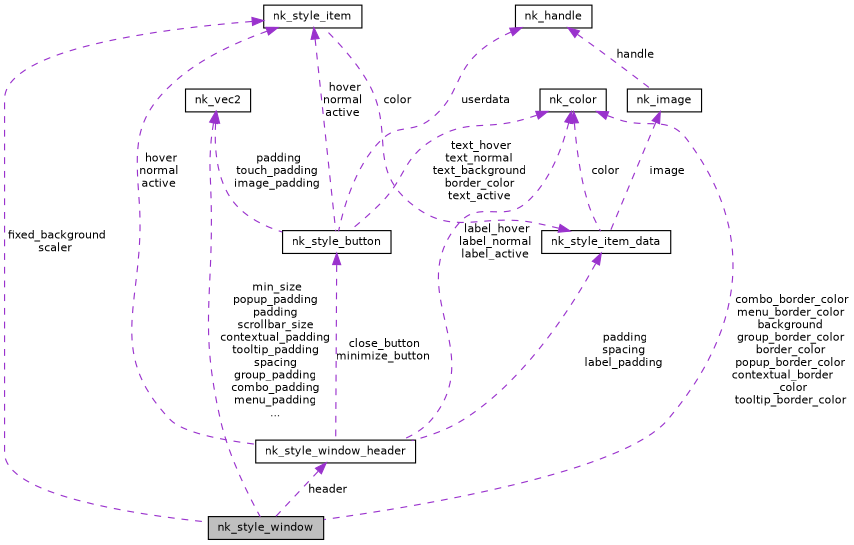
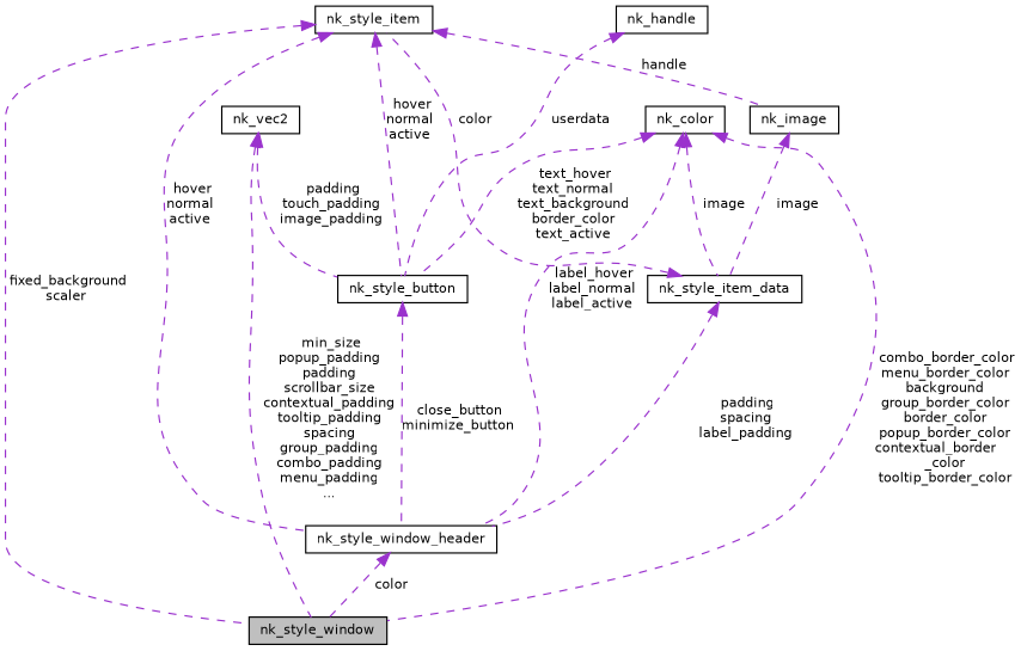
  digraph {
    node [color=black fillcolor=white fontname=Helvetica fontsize=10 shape=record style=filled]
    edge [color=darkorchid3 dir=back fontname=Helvetica fontsize=10 labelfontname=Helvetica labelfontsize=10 style=dashed]
    n1 [fillcolor=grey75 fontcolor=black height=0.2 label=nk_style_window width=0.4]
    n2 [height=0.2 label=nk_style_item width=0.4]
    n3 [height=0.2 label=nk_style_window_header width=0.4]
    n4 [height=0.2 label=nk_style_button width=0.4]
    n5 [height=0.2 label=nk_style_item_data width=0.4]
    n6 [height=0.2 label=nk_color width=0.4]
    n7 [height=0.2 label=nk_image width=0.4]
    n8 [height=0.2 label=nk_handle width=0.4]
    n9 [height=0.2 label=nk_vec2 width=0.4]
    n2 -> n1 [label=" fixed_background\nscaler"]
    n2 -> n3 [label=" hover\nnormal\nactive"]
    n2 -> n4 [label=" hover\nnormal\nactive"]
-   n3 -> n1 [label=" header"]
+   n3 -> n1 [label=" color"]
    n4 -> n3 [label=" close_button\nminimize_button"]
    n5 -> n2 [label=" color"]
    n5 -> n3 [label=" padding\nspacing\nlabel_padding"]
    n6 -> n1 [label=" combo_border_color\nmenu_border_color\nbackground\ngroup_border_color\nborder_color\npopup_border_color\ncontextual_border\l_color\ntooltip_border_color"]
    n6 -> n3 [label=" label_hover\nlabel_normal\nlabel_active"]
    n6 -> n4 [label=" text_hover\ntext_normal\ntext_background\nborder_color\ntext_active"]
-   n6 -> n5 [label=" color"]
+   n6 -> n5 [label=" image"]
    n7 -> n5 [label=" image"]
    n8 -> n4 [label=" userdata"]
-   n8 -> n7 [label=" handle"]
+   n2 -> n7 [label=" handle"]
    n9 -> n1 [label=" min_size\npopup_padding\npadding\nscrollbar_size\ncontextual_padding\ntooltip_padding\nspacing\ngroup_padding\ncombo_padding\nmenu_padding\n..."]
    n9 -> n4 [label=" padding\ntouch_padding\nimage_padding"]
  }
